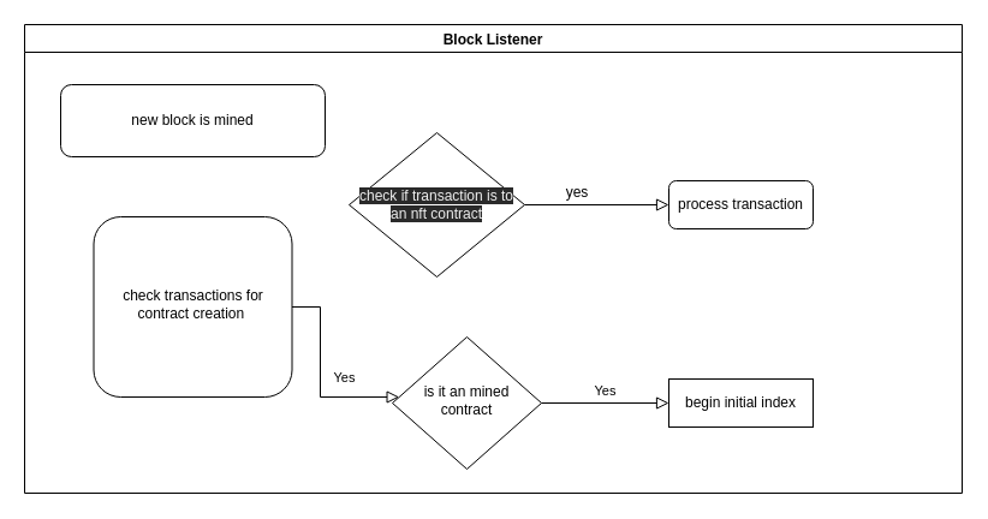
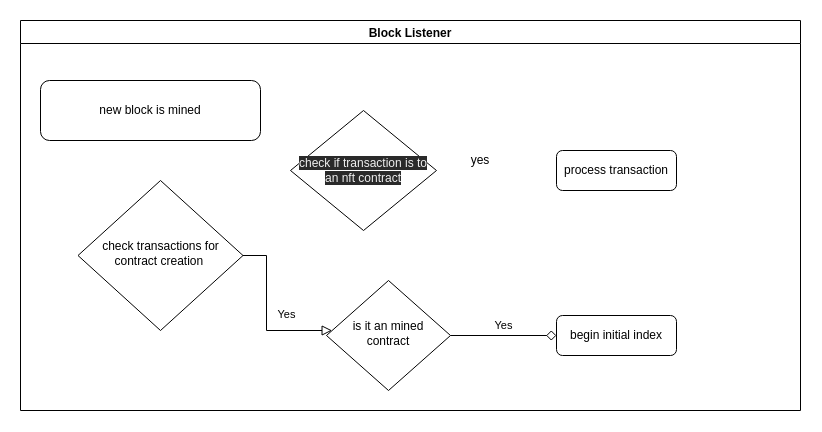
  <mxCell id="0" />
  <mxCell id="1" parent="0" />
  <mxCell id="2" value="Block Listener" style="swimlane;" vertex="1" parent="1"><mxGeometry x="20" y="20" width="780" height="390" as="geometry"><mxRectangle x="20" y="10" width="90" height="23" as="alternateBounds" /></mxGeometry></mxCell>
- <mxCell id="3" value="new block is mined" style="rounded=1;whiteSpace=wrap;html=1;fontSize=12;glass=0;strokeWidth=1;shadow=0;" parent="2" vertex="1"><mxGeometry x="30" y="50" width="220" height="60" as="geometry" /></mxCell>
- <mxCell id="4" value="check transactions for contract creation&amp;nbsp;" style="whiteSpace=wrap;html=1;shadow=0;fontFamily=Helvetica;fontSize=12;align=center;strokeWidth=1;spacing=6;spacingTop=-4;rounded=1;" parent="2" vertex="1"><mxGeometry x="57.5" y="160" width="165" height="150" as="geometry" /></mxCell>
+ <mxCell id="3" value="new block is mined" style="rounded=1;whiteSpace=wrap;html=1;fontSize=12;glass=0;strokeWidth=1;shadow=0;" parent="2" vertex="1"><mxGeometry x="20" y="60" width="220" height="60" as="geometry" /></mxCell>
+ <mxCell id="4" value="check transactions for contract creation&amp;nbsp;" style="rhombus;whiteSpace=wrap;html=1;shadow=0;fontFamily=Helvetica;fontSize=12;align=center;strokeWidth=1;spacing=6;spacingTop=-4;" parent="2" vertex="1"><mxGeometry x="57.5" y="160" width="165" height="150" as="geometry" /></mxCell>
  <mxCell id="5" value="is it an mined contract" style="rhombus;whiteSpace=wrap;html=1;shadow=0;fontFamily=Helvetica;fontSize=12;align=center;strokeWidth=1;spacing=6;spacingTop=-4;" parent="2" vertex="1"><mxGeometry x="306" y="260" width="124" height="110" as="geometry" /></mxCell>
  <mxCell id="6" value="Yes" style="rounded=0;html=1;jettySize=auto;orthogonalLoop=1;fontSize=11;endArrow=block;endFill=0;endSize=8;strokeWidth=1;shadow=0;labelBackgroundColor=none;edgeStyle=orthogonalEdgeStyle;" parent="2" source="4" target="5" edge="1"><mxGeometry y="20" relative="1" as="geometry"><mxPoint as="offset" /><Array as="points"><mxPoint x="246" y="235" /><mxPoint x="246" y="310" /></Array></mxGeometry></mxCell>
- <mxCell id="7" value="begin initial index" style="whiteSpace=wrap;html=1;fontSize=12;glass=0;strokeWidth=1;shadow=0;rounded=0;" parent="2" vertex="1"><mxGeometry x="536" y="295" width="120" height="40" as="geometry" /></mxCell>
- <mxCell id="8" value="Yes" style="edgeStyle=orthogonalEdgeStyle;rounded=0;html=1;jettySize=auto;orthogonalLoop=1;fontSize=11;endArrow=block;endFill=0;endSize=8;strokeWidth=1;shadow=0;labelBackgroundColor=none;" parent="2" source="5" target="7" edge="1"><mxGeometry y="10" relative="1" as="geometry"><mxPoint as="offset" /></mxGeometry></mxCell>
+ <mxCell id="7" value="begin initial index" style="rounded=1;whiteSpace=wrap;html=1;fontSize=12;glass=0;strokeWidth=1;shadow=0;" parent="2" vertex="1"><mxGeometry x="536" y="295" width="120" height="40" as="geometry" /></mxCell>
+ <mxCell id="8" value="Yes" style="edgeStyle=orthogonalEdgeStyle;rounded=0;html=1;jettySize=auto;orthogonalLoop=1;fontSize=11;endArrow=diamond;endFill=0;endSize=8;strokeWidth=1;shadow=0;labelBackgroundColor=none;" parent="2" source="5" target="7" edge="1"><mxGeometry y="10" relative="1" as="geometry"><mxPoint as="offset" /></mxGeometry></mxCell>
  <mxCell id="9" value="yes" style="text;html=1;strokeColor=none;fillColor=none;align=center;verticalAlign=middle;whiteSpace=wrap;rounded=0;" vertex="1" parent="2"><mxGeometry x="440" y="130" width="40" height="20" as="geometry" /></mxCell>
  <mxCell id="10" value="&lt;meta charset=&quot;utf-8&quot;&gt;&lt;span style=&quot;color: rgb(240, 240, 240); font-family: helvetica; font-size: 12px; font-style: normal; font-weight: 400; letter-spacing: normal; text-align: center; text-indent: 0px; text-transform: none; word-spacing: 0px; background-color: rgb(42, 42, 42); display: inline; float: none;&quot;&gt;check if transaction is to an nft contract&lt;/span&gt;" style="rhombus;whiteSpace=wrap;html=1;" vertex="1" parent="2"><mxGeometry x="270" y="90" width="146" height="120" as="geometry" /></mxCell>
  <mxCell id="11" value="process transaction" style="rounded=1;whiteSpace=wrap;html=1;fontSize=12;glass=0;strokeWidth=1;shadow=0;" vertex="1" parent="2"><mxGeometry x="536" y="130" width="120" height="40" as="geometry" /></mxCell>
- <mxCell id="12" value="" style="rounded=0;html=1;jettySize=auto;orthogonalLoop=1;fontSize=11;endArrow=block;endFill=0;endSize=8;strokeWidth=1;shadow=0;labelBackgroundColor=none;edgeStyle=orthogonalEdgeStyle;exitX=1;exitY=0.5;exitDx=0;exitDy=0;entryX=0;entryY=0.5;entryDx=0;entryDy=0;" edge="1" parent="2" source="10" target="11"><mxGeometry relative="1" as="geometry"><mxPoint x="436" y="160" as="sourcePoint" /><mxPoint x="516" y="150" as="targetPoint" /></mxGeometry></mxCell>
